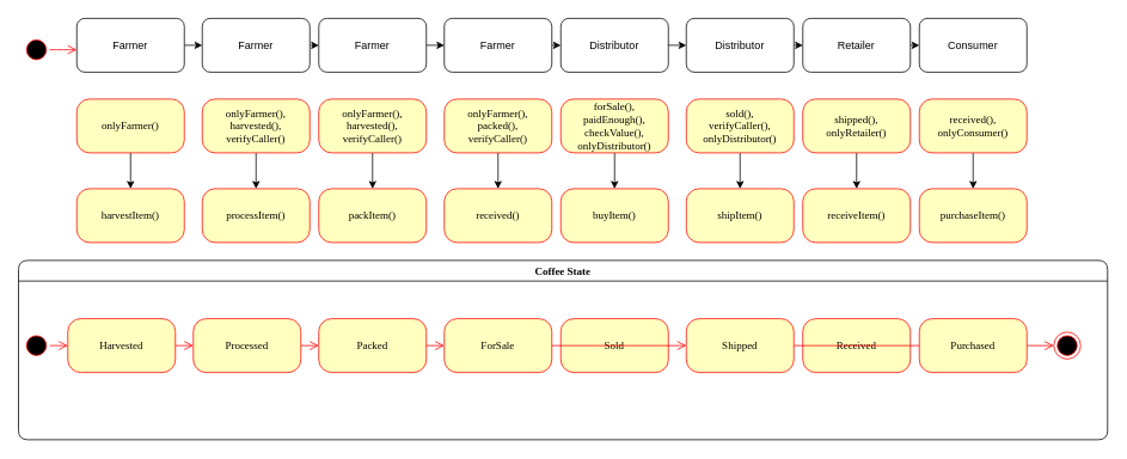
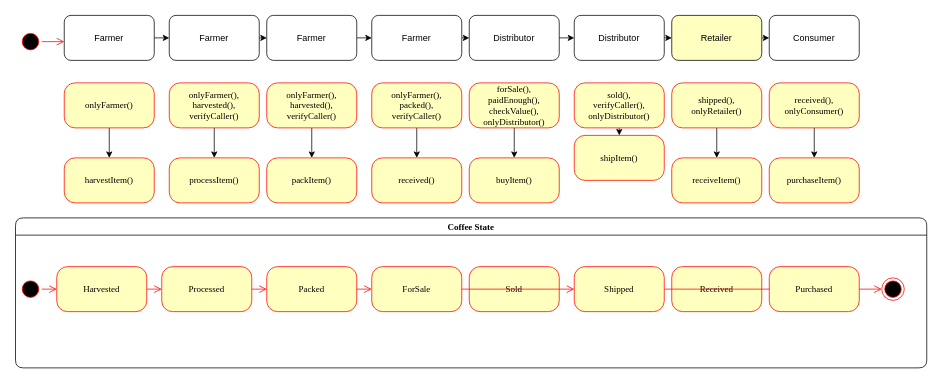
  <mxCell id="0" />
  <mxCell id="1" parent="0" />
  <mxCell id="2" style="edgeStyle=orthogonalEdgeStyle;rounded=0;orthogonalLoop=1;jettySize=auto;html=1;exitX=0.5;exitY=1;exitDx=0;exitDy=0;entryX=0.5;entryY=0;entryDx=0;entryDy=0;" edge="1" parent="1" source="3" target="27"><mxGeometry relative="1" as="geometry" /></mxCell>
  <mxCell id="3" value="onlyFarmer()" style="rounded=1;whiteSpace=wrap;html=1;arcSize=24;fillColor=#ffffc0;strokeColor=#ff0000;shadow=0;comic=0;labelBackgroundColor=none;fontFamily=Verdana;fontSize=12;fontColor=#000000;align=center;" parent="1" vertex="1"><mxGeometry x="85" y="110" width="120" height="60" as="geometry" /></mxCell>
  <mxCell id="4" value="Coffee State" style="swimlane;whiteSpace=wrap;html=1;rounded=1;shadow=0;comic=0;labelBackgroundColor=none;strokeWidth=1;fontFamily=Verdana;fontSize=12;align=center;" parent="1" vertex="1"><mxGeometry x="20" y="290" width="1215" height="200" as="geometry" /></mxCell>
  <mxCell id="5" style="edgeStyle=elbowEdgeStyle;html=1;labelBackgroundColor=none;endArrow=open;endSize=8;strokeColor=#ff0000;fontFamily=Verdana;fontSize=12;align=left;" parent="4" source="6" target="10" edge="1"><mxGeometry relative="1" as="geometry" /></mxCell>
  <mxCell id="6" value="Harvested" style="rounded=1;whiteSpace=wrap;html=1;arcSize=24;fillColor=#ffffc0;strokeColor=#ff0000;shadow=0;comic=0;labelBackgroundColor=none;fontFamily=Verdana;fontSize=12;fontColor=#000000;align=center;" parent="4" vertex="1"><mxGeometry x="55" y="65" width="120" height="60" as="geometry" /></mxCell>
  <mxCell id="7" style="edgeStyle=elbowEdgeStyle;html=1;labelBackgroundColor=none;endArrow=open;endSize=8;strokeColor=#ff0000;fontFamily=Verdana;fontSize=12;align=left;" parent="4" source="8" target="6" edge="1"><mxGeometry relative="1" as="geometry" /></mxCell>
  <mxCell id="8" value="" style="ellipse;html=1;shape=startState;fillColor=#000000;strokeColor=#ff0000;rounded=1;shadow=0;comic=0;labelBackgroundColor=none;fontFamily=Verdana;fontSize=12;fontColor=#000000;align=center;direction=south;" parent="4" vertex="1"><mxGeometry x="5" y="80" width="30" height="30" as="geometry" /></mxCell>
  <mxCell id="9" style="edgeStyle=elbowEdgeStyle;html=1;labelBackgroundColor=none;endArrow=open;endSize=8;strokeColor=#ff0000;fontFamily=Verdana;fontSize=12;align=left;" parent="4" source="10" target="11" edge="1"><mxGeometry relative="1" as="geometry" /></mxCell>
  <mxCell id="10" value="Processed" style="rounded=1;whiteSpace=wrap;html=1;arcSize=24;fillColor=#ffffc0;strokeColor=#ff0000;shadow=0;comic=0;labelBackgroundColor=none;fontFamily=Verdana;fontSize=12;fontColor=#000000;align=center;" parent="4" vertex="1"><mxGeometry x="195" y="65" width="120" height="60" as="geometry" /></mxCell>
  <mxCell id="11" value="Packed" style="rounded=1;whiteSpace=wrap;html=1;arcSize=24;fillColor=#ffffc0;strokeColor=#ff0000;shadow=0;comic=0;labelBackgroundColor=none;fontFamily=Verdana;fontSize=12;fontColor=#000000;align=center;" parent="4" vertex="1"><mxGeometry x="335" y="65" width="120" height="60" as="geometry" /></mxCell>
  <mxCell id="12" value="ForSale" style="rounded=1;whiteSpace=wrap;html=1;arcSize=24;fillColor=#ffffc0;strokeColor=#ff0000;shadow=0;comic=0;labelBackgroundColor=none;fontFamily=Verdana;fontSize=12;fontColor=#000000;align=center;" vertex="1" parent="4"><mxGeometry x="475" y="65" width="120" height="60" as="geometry" /></mxCell>
  <mxCell id="13" style="edgeStyle=elbowEdgeStyle;html=1;labelBackgroundColor=none;endArrow=open;endSize=8;strokeColor=#ff0000;fontFamily=Verdana;fontSize=12;align=left;" edge="1" parent="4" source="11" target="12"><mxGeometry relative="1" as="geometry"><mxPoint x="550" y="590" as="sourcePoint" /><mxPoint x="910" y="590" as="targetPoint" /></mxGeometry></mxCell>
  <mxCell id="14" value="Received" style="rounded=1;whiteSpace=wrap;html=1;arcSize=24;fillColor=#ffffc0;strokeColor=#ff0000;shadow=0;comic=0;labelBackgroundColor=none;fontFamily=Verdana;fontSize=12;fontColor=#000000;align=center;" vertex="1" parent="4"><mxGeometry x="875" y="65" width="120" height="60" as="geometry" /></mxCell>
  <mxCell id="15" value="Sold" style="rounded=1;whiteSpace=wrap;html=1;arcSize=24;fillColor=#ffffc0;strokeColor=#ff0000;shadow=0;comic=0;labelBackgroundColor=none;fontFamily=Verdana;fontSize=12;fontColor=#000000;align=center;" vertex="1" parent="4"><mxGeometry x="605" y="65" width="120" height="60" as="geometry" /></mxCell>
  <mxCell id="16" value="" style="ellipse;html=1;shape=endState;fillColor=#000000;strokeColor=#ff0000;rounded=1;shadow=0;comic=0;labelBackgroundColor=none;fontFamily=Verdana;fontSize=12;fontColor=#000000;align=center;" parent="1" vertex="1"><mxGeometry x="1175" y="370" width="30" height="30" as="geometry" /></mxCell>
  <mxCell id="17" style="edgeStyle=elbowEdgeStyle;html=1;labelBackgroundColor=none;endArrow=open;endSize=8;strokeColor=#ff0000;fontFamily=Verdana;fontSize=12;align=left;" parent="1" source="18" target="16" edge="1"><mxGeometry relative="1" as="geometry" /></mxCell>
  <mxCell id="18" value="Shipped" style="rounded=1;whiteSpace=wrap;html=1;arcSize=24;fillColor=#ffffc0;strokeColor=#ff0000;shadow=0;comic=0;labelBackgroundColor=none;fontFamily=Verdana;fontSize=12;fontColor=#000000;align=center;" vertex="1" parent="1"><mxGeometry x="765" y="355" width="120" height="60" as="geometry" /></mxCell>
  <mxCell id="19" style="edgeStyle=elbowEdgeStyle;html=1;labelBackgroundColor=none;endArrow=open;endSize=8;strokeColor=#ff0000;fontFamily=Verdana;fontSize=12;align=left;" edge="1" parent="1" source="12" target="18"><mxGeometry relative="1" as="geometry"><mxPoint x="615" y="385" as="sourcePoint" /><mxPoint x="1315" y="385" as="targetPoint" /></mxGeometry></mxCell>
  <mxCell id="20" value="Purchased" style="rounded=1;whiteSpace=wrap;html=1;arcSize=24;fillColor=#ffffc0;strokeColor=#ff0000;shadow=0;comic=0;labelBackgroundColor=none;fontFamily=Verdana;fontSize=12;fontColor=#000000;align=center;" vertex="1" parent="1"><mxGeometry x="1025" y="355" width="120" height="60" as="geometry" /></mxCell>
  <mxCell id="21" style="edgeStyle=orthogonalEdgeStyle;rounded=0;orthogonalLoop=1;jettySize=auto;html=1;exitX=1;exitY=0.5;exitDx=0;exitDy=0;entryX=0;entryY=0.5;entryDx=0;entryDy=0;" edge="1" parent="1" source="22" target="24"><mxGeometry relative="1" as="geometry" /></mxCell>
  <mxCell id="22" value="Farmer" style="rounded=1;whiteSpace=wrap;html=1;" vertex="1" parent="1"><mxGeometry x="85" y="20" width="120" height="60" as="geometry" /></mxCell>
  <mxCell id="23" style="edgeStyle=orthogonalEdgeStyle;rounded=0;orthogonalLoop=1;jettySize=auto;html=1;exitX=1;exitY=0.5;exitDx=0;exitDy=0;entryX=0;entryY=0.5;entryDx=0;entryDy=0;" edge="1" parent="1" source="24" target="41"><mxGeometry relative="1" as="geometry" /></mxCell>
  <mxCell id="24" value="Farmer" style="rounded=1;whiteSpace=wrap;html=1;" vertex="1" parent="1"><mxGeometry x="225" y="20" width="120" height="60" as="geometry" /></mxCell>
  <mxCell id="25" value="" style="ellipse;html=1;shape=startState;fillColor=#000000;strokeColor=#ff0000;rounded=1;shadow=0;comic=0;labelBackgroundColor=none;fontFamily=Verdana;fontSize=12;fontColor=#000000;align=center;direction=south;" vertex="1" parent="1"><mxGeometry x="25" y="40" width="30" height="30" as="geometry" /></mxCell>
  <mxCell id="26" style="edgeStyle=orthogonalEdgeStyle;html=1;labelBackgroundColor=none;endArrow=open;endSize=8;strokeColor=#ff0000;fontFamily=Verdana;fontSize=12;align=left;" edge="1" parent="1" source="25"><mxGeometry relative="1" as="geometry"><mxPoint x="85" y="55" as="targetPoint" /></mxGeometry></mxCell>
  <mxCell id="27" value="harvestItem()" style="rounded=1;whiteSpace=wrap;html=1;arcSize=24;fillColor=#ffffc0;strokeColor=#ff0000;shadow=0;comic=0;labelBackgroundColor=none;fontFamily=Verdana;fontSize=12;fontColor=#000000;align=center;" vertex="1" parent="1"><mxGeometry x="85" y="210" width="120" height="60" as="geometry" /></mxCell>
  <mxCell id="28" style="edgeStyle=orthogonalEdgeStyle;rounded=0;orthogonalLoop=1;jettySize=auto;html=1;exitX=0.5;exitY=1;exitDx=0;exitDy=0;entryX=0.5;entryY=0;entryDx=0;entryDy=0;" edge="1" parent="1" source="29" target="30"><mxGeometry relative="1" as="geometry" /></mxCell>
  <mxCell id="29" value="onlyFarmer(),&lt;br&gt;harvested(),&lt;br&gt;verifyCaller()" style="rounded=1;whiteSpace=wrap;html=1;arcSize=24;fillColor=#ffffc0;strokeColor=#ff0000;shadow=0;comic=0;labelBackgroundColor=none;fontFamily=Verdana;fontSize=12;fontColor=#000000;align=center;" vertex="1" parent="1"><mxGeometry x="225" y="110" width="120" height="60" as="geometry" /></mxCell>
  <mxCell id="30" value="processItem()" style="rounded=1;whiteSpace=wrap;html=1;arcSize=24;fillColor=#ffffc0;strokeColor=#ff0000;shadow=0;comic=0;labelBackgroundColor=none;fontFamily=Verdana;fontSize=12;fontColor=#000000;align=center;" vertex="1" parent="1"><mxGeometry x="225" y="210" width="120" height="60" as="geometry" /></mxCell>
  <mxCell id="31" style="edgeStyle=orthogonalEdgeStyle;rounded=0;orthogonalLoop=1;jettySize=auto;html=1;exitX=1;exitY=0.5;exitDx=0;exitDy=0;entryX=0;entryY=0.5;entryDx=0;entryDy=0;" edge="1" parent="1" source="32" target="36"><mxGeometry relative="1" as="geometry" /></mxCell>
  <mxCell id="32" value="Farmer" style="rounded=1;whiteSpace=wrap;html=1;" vertex="1" parent="1"><mxGeometry x="495" y="20" width="120" height="60" as="geometry" /></mxCell>
  <mxCell id="33" style="edgeStyle=orthogonalEdgeStyle;rounded=0;orthogonalLoop=1;jettySize=auto;html=1;exitX=0.5;exitY=1;exitDx=0;exitDy=0;entryX=0.5;entryY=0;entryDx=0;entryDy=0;" edge="1" parent="1" source="34" target="35"><mxGeometry relative="1" as="geometry" /></mxCell>
  <mxCell id="34" value="onlyFarmer(),&lt;br&gt;packed(),&lt;br&gt;verifyCaller()" style="rounded=1;whiteSpace=wrap;html=1;arcSize=24;fillColor=#ffffc0;strokeColor=#ff0000;shadow=0;comic=0;labelBackgroundColor=none;fontFamily=Verdana;fontSize=12;fontColor=#000000;align=center;" vertex="1" parent="1"><mxGeometry x="495" y="110" width="120" height="60" as="geometry" /></mxCell>
  <mxCell id="35" value="received()" style="rounded=1;whiteSpace=wrap;html=1;arcSize=24;fillColor=#ffffc0;strokeColor=#ff0000;shadow=0;comic=0;labelBackgroundColor=none;fontFamily=Verdana;fontSize=12;fontColor=#000000;align=center;" vertex="1" parent="1"><mxGeometry x="495" y="210" width="120" height="60" as="geometry" /></mxCell>
  <mxCell id="36" value="Distributor" style="rounded=1;whiteSpace=wrap;html=1;" vertex="1" parent="1"><mxGeometry x="625" y="20" width="120" height="60" as="geometry" /></mxCell>
  <mxCell id="37" style="edgeStyle=orthogonalEdgeStyle;rounded=0;orthogonalLoop=1;jettySize=auto;html=1;exitX=0.5;exitY=1;exitDx=0;exitDy=0;entryX=0.5;entryY=0;entryDx=0;entryDy=0;" edge="1" parent="1" source="38" target="39"><mxGeometry relative="1" as="geometry" /></mxCell>
  <mxCell id="38" value="forSale(),&lt;br&gt;paidEnough(),&lt;br&gt;checkValue(),&lt;br&gt;onlyDistributor()" style="rounded=1;whiteSpace=wrap;html=1;arcSize=24;fillColor=#ffffc0;strokeColor=#ff0000;shadow=0;comic=0;labelBackgroundColor=none;fontFamily=Verdana;fontSize=12;fontColor=#000000;align=center;" vertex="1" parent="1"><mxGeometry x="625" y="110" width="120" height="60" as="geometry" /></mxCell>
  <mxCell id="39" value="buyItem()" style="rounded=1;whiteSpace=wrap;html=1;arcSize=24;fillColor=#ffffc0;strokeColor=#ff0000;shadow=0;comic=0;labelBackgroundColor=none;fontFamily=Verdana;fontSize=12;fontColor=#000000;align=center;" vertex="1" parent="1"><mxGeometry x="625" y="210" width="120" height="60" as="geometry" /></mxCell>
  <mxCell id="40" style="edgeStyle=orthogonalEdgeStyle;rounded=0;orthogonalLoop=1;jettySize=auto;html=1;exitX=1;exitY=0.5;exitDx=0;exitDy=0;entryX=0;entryY=0.5;entryDx=0;entryDy=0;" edge="1" parent="1" source="41" target="32"><mxGeometry relative="1" as="geometry" /></mxCell>
  <mxCell id="41" value="Farmer" style="rounded=1;whiteSpace=wrap;html=1;" vertex="1" parent="1"><mxGeometry x="355" y="20" width="120" height="60" as="geometry" /></mxCell>
  <mxCell id="42" style="edgeStyle=orthogonalEdgeStyle;rounded=0;orthogonalLoop=1;jettySize=auto;html=1;exitX=0.5;exitY=1;exitDx=0;exitDy=0;entryX=0.5;entryY=0;entryDx=0;entryDy=0;" edge="1" parent="1" source="43" target="44"><mxGeometry relative="1" as="geometry" /></mxCell>
  <mxCell id="43" value="onlyFarmer(),&lt;br&gt;harvested(),&lt;br&gt;verifyCaller()" style="rounded=1;whiteSpace=wrap;html=1;arcSize=24;fillColor=#ffffc0;strokeColor=#ff0000;shadow=0;comic=0;labelBackgroundColor=none;fontFamily=Verdana;fontSize=12;fontColor=#000000;align=center;" vertex="1" parent="1"><mxGeometry x="355" y="110" width="120" height="60" as="geometry" /></mxCell>
  <mxCell id="44" value="packItem()" style="rounded=1;whiteSpace=wrap;html=1;arcSize=24;fillColor=#ffffc0;strokeColor=#ff0000;shadow=0;comic=0;labelBackgroundColor=none;fontFamily=Verdana;fontSize=12;fontColor=#000000;align=center;" vertex="1" parent="1"><mxGeometry x="355" y="210" width="120" height="60" as="geometry" /></mxCell>
  <mxCell id="45" style="edgeStyle=orthogonalEdgeStyle;rounded=0;orthogonalLoop=1;jettySize=auto;html=1;exitX=1;exitY=0.5;exitDx=0;exitDy=0;entryX=0;entryY=0.5;entryDx=0;entryDy=0;" edge="1" parent="1" target="47" source="36"><mxGeometry relative="1" as="geometry"><mxPoint x="755" y="50" as="sourcePoint" /></mxGeometry></mxCell>
  <mxCell id="46" style="edgeStyle=orthogonalEdgeStyle;rounded=0;orthogonalLoop=1;jettySize=auto;html=1;exitX=1;exitY=0.5;exitDx=0;exitDy=0;entryX=0;entryY=0.5;entryDx=0;entryDy=0;" edge="1" parent="1" source="47" target="52"><mxGeometry relative="1" as="geometry" /></mxCell>
  <mxCell id="47" value="Distributor" style="rounded=1;whiteSpace=wrap;html=1;" vertex="1" parent="1"><mxGeometry x="765" y="20" width="120" height="60" as="geometry" /></mxCell>
  <mxCell id="48" style="edgeStyle=orthogonalEdgeStyle;rounded=0;orthogonalLoop=1;jettySize=auto;html=1;exitX=0.5;exitY=1;exitDx=0;exitDy=0;entryX=0.5;entryY=0;entryDx=0;entryDy=0;" edge="1" parent="1" source="49" target="50"><mxGeometry relative="1" as="geometry" /></mxCell>
  <mxCell id="49" value="sold(),&lt;br&gt;verifyCaller(),&lt;br&gt;onlyDistributor()" style="rounded=1;whiteSpace=wrap;html=1;arcSize=24;fillColor=#ffffc0;strokeColor=#ff0000;shadow=0;comic=0;labelBackgroundColor=none;fontFamily=Verdana;fontSize=12;fontColor=#000000;align=center;" vertex="1" parent="1"><mxGeometry x="765" y="110" width="120" height="60" as="geometry" /></mxCell>
- <mxCell id="50" value="shipItem()" style="rounded=1;whiteSpace=wrap;html=1;arcSize=24;fillColor=#ffffc0;strokeColor=#ff0000;shadow=0;comic=0;labelBackgroundColor=none;fontFamily=Verdana;fontSize=12;fontColor=#000000;align=center;" vertex="1" parent="1"><mxGeometry x="765" y="210" width="120" height="60" as="geometry" /></mxCell>
+ <mxCell id="50" value="shipItem()" style="rounded=1;whiteSpace=wrap;html=1;arcSize=24;fillColor=#ffffc0;strokeColor=#ff0000;shadow=0;comic=0;labelBackgroundColor=none;fontFamily=Verdana;fontSize=12;fontColor=#000000;align=center;" vertex="1" parent="1"><mxGeometry x="765" y="180" width="120" height="60" as="geometry" /></mxCell>
  <mxCell id="51" style="edgeStyle=orthogonalEdgeStyle;rounded=0;orthogonalLoop=1;jettySize=auto;html=1;exitX=1;exitY=0.5;exitDx=0;exitDy=0;entryX=0;entryY=0.5;entryDx=0;entryDy=0;" edge="1" parent="1" source="52" target="56"><mxGeometry relative="1" as="geometry" /></mxCell>
- <mxCell id="52" value="Retailer" style="rounded=1;whiteSpace=wrap;html=1;" vertex="1" parent="1"><mxGeometry x="895" y="20" width="120" height="60" as="geometry" /></mxCell>
+ <mxCell id="52" value="Retailer" style="rounded=1;whiteSpace=wrap;html=1;fillColor=#ffffc0;" vertex="1" parent="1"><mxGeometry x="895" y="20" width="120" height="60" as="geometry" /></mxCell>
  <mxCell id="53" style="edgeStyle=orthogonalEdgeStyle;rounded=0;orthogonalLoop=1;jettySize=auto;html=1;exitX=0.5;exitY=1;exitDx=0;exitDy=0;entryX=0.5;entryY=0;entryDx=0;entryDy=0;" edge="1" parent="1" source="54" target="55"><mxGeometry relative="1" as="geometry" /></mxCell>
  <mxCell id="54" value="shipped(),&lt;br&gt;onlyRetailer()" style="rounded=1;whiteSpace=wrap;html=1;arcSize=24;fillColor=#ffffc0;strokeColor=#ff0000;shadow=0;comic=0;labelBackgroundColor=none;fontFamily=Verdana;fontSize=12;fontColor=#000000;align=center;" vertex="1" parent="1"><mxGeometry x="895" y="110" width="120" height="60" as="geometry" /></mxCell>
  <mxCell id="55" value="receiveItem()" style="rounded=1;whiteSpace=wrap;html=1;arcSize=24;fillColor=#ffffc0;strokeColor=#ff0000;shadow=0;comic=0;labelBackgroundColor=none;fontFamily=Verdana;fontSize=12;fontColor=#000000;align=center;" vertex="1" parent="1"><mxGeometry x="895" y="210" width="120" height="60" as="geometry" /></mxCell>
  <mxCell id="56" value="Consumer" style="rounded=1;whiteSpace=wrap;html=1;" vertex="1" parent="1"><mxGeometry x="1025" y="20" width="120" height="60" as="geometry" /></mxCell>
  <mxCell id="57" style="edgeStyle=orthogonalEdgeStyle;rounded=0;orthogonalLoop=1;jettySize=auto;html=1;exitX=0.5;exitY=1;exitDx=0;exitDy=0;entryX=0.5;entryY=0;entryDx=0;entryDy=0;" edge="1" parent="1" source="58" target="59"><mxGeometry relative="1" as="geometry" /></mxCell>
  <mxCell id="58" value="received(),&lt;br&gt;onlyConsumer()" style="rounded=1;whiteSpace=wrap;html=1;arcSize=24;fillColor=#ffffc0;strokeColor=#ff0000;shadow=0;comic=0;labelBackgroundColor=none;fontFamily=Verdana;fontSize=12;fontColor=#000000;align=center;" vertex="1" parent="1"><mxGeometry x="1025" y="110" width="120" height="60" as="geometry" /></mxCell>
  <mxCell id="59" value="purchaseItem()" style="rounded=1;whiteSpace=wrap;html=1;arcSize=24;fillColor=#ffffc0;strokeColor=#ff0000;shadow=0;comic=0;labelBackgroundColor=none;fontFamily=Verdana;fontSize=12;fontColor=#000000;align=center;" vertex="1" parent="1"><mxGeometry x="1025" y="210" width="120" height="60" as="geometry" /></mxCell>
